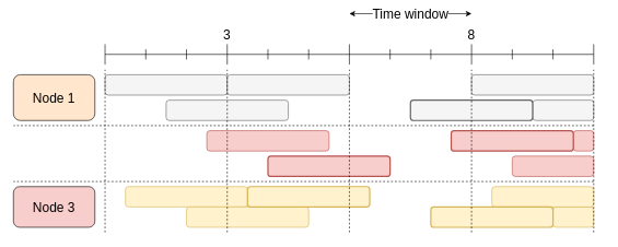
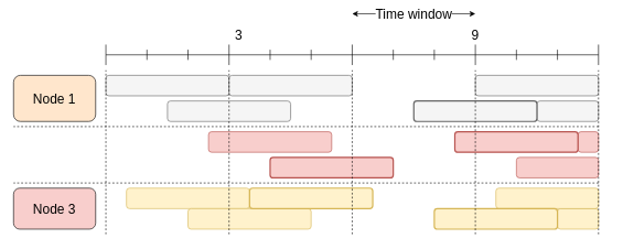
  <mxCell id="0" />
  <mxCell id="1" parent="0" />
  <mxCell id="2" value="" style="group;aspect=fixed;fontSize=20;" vertex="1" connectable="0" parent="1"><mxGeometry x="20" width="900" height="333.62" as="geometry" y="20" /></mxCell>
  <mxCell id="3" value="" style="endArrow=none;html=1;rounded=0;fontSize=20;" parent="2" edge="1"><mxGeometry width="50" height="50" relative="1" as="geometry"><mxPoint x="139.655" y="62.069" as="sourcePoint" /><mxPoint x="884.483" y="62.069" as="targetPoint" /></mxGeometry></mxCell>
  <mxCell id="4" value="" style="endArrow=none;html=1;rounded=0;fontSize=20;" parent="2" edge="1"><mxGeometry width="50" height="50" relative="1" as="geometry"><mxPoint x="139.655" y="46.552" as="sourcePoint" /><mxPoint x="139.655" y="77.586" as="targetPoint" /></mxGeometry></mxCell>
  <mxCell id="5" value="" style="endArrow=none;html=1;rounded=0;fontSize=20;" parent="2" edge="1"><mxGeometry width="50" height="50" relative="1" as="geometry"><mxPoint x="325.862" y="46.552" as="sourcePoint" /><mxPoint x="325.862" y="77.586" as="targetPoint" /></mxGeometry></mxCell>
  <mxCell id="6" value="" style="endArrow=none;html=1;rounded=0;fontSize=20;" parent="2" edge="1"><mxGeometry width="50" height="50" relative="1" as="geometry"><mxPoint x="201.724" y="54.31" as="sourcePoint" /><mxPoint x="201.724" y="69.827" as="targetPoint" /></mxGeometry></mxCell>
  <mxCell id="7" value="" style="endArrow=none;html=1;rounded=0;fontSize=20;" parent="2" edge="1"><mxGeometry width="50" height="50" relative="1" as="geometry"><mxPoint x="263.793" y="54.31" as="sourcePoint" /><mxPoint x="263.793" y="69.827" as="targetPoint" /></mxGeometry></mxCell>
- <mxCell id="8" value="3" style="text;html=1;strokeColor=none;fillColor=none;align=center;verticalAlign=middle;whiteSpace=wrap;rounded=0;container=0;fontSize=20;" parent="2" vertex="1"><mxGeometry x="310.345" y="15.517" width="31.034" height="31.034" as="geometry" /></mxCell>
- <mxCell id="9" value="8" style="text;html=1;strokeColor=none;fillColor=none;align=center;verticalAlign=middle;whiteSpace=wrap;rounded=0;container=0;fontSize=20;" parent="2" vertex="1"><mxGeometry x="682.759" y="15.517" width="31.034" height="31.034" as="geometry" /></mxCell>
+ <mxCell id="8" value="3" style="text;html=1;strokeColor=none;fillColor=none;align=center;verticalAlign=middle;whiteSpace=wrap;rounded=0;container=0;fontSize=20;" parent="2" vertex="1"><mxGeometry x="325.345" y="15.517" width="31.034" height="31.034" as="geometry" /></mxCell>
+ <mxCell id="9" value="9" style="text;html=1;strokeColor=none;fillColor=none;align=center;verticalAlign=middle;whiteSpace=wrap;rounded=0;container=0;fontSize=20;" parent="2" vertex="1"><mxGeometry x="682.759" y="15.517" width="31.034" height="31.034" as="geometry" /></mxCell>
  <mxCell id="10" value="Time window" style="endArrow=classic;startArrow=classic;html=1;rounded=0;fontSize=20;" parent="2" edge="1"><mxGeometry width="50" height="50" relative="1" as="geometry"><mxPoint x="512.069" as="sourcePoint" /><mxPoint x="698.276" as="targetPoint" /></mxGeometry></mxCell>
  <mxCell id="11" value="" style="rounded=1;whiteSpace=wrap;html=1;fillColor=#f5f5f5;strokeColor=#666666;fontColor=#333333;container=0;fontSize=20;" parent="2" vertex="1"><mxGeometry x="139.655" y="93.103" width="186.207" height="31.034" as="geometry" /></mxCell>
  <mxCell id="12" value="" style="rounded=1;whiteSpace=wrap;html=1;fillColor=#f5f5f5;strokeColor=#666666;fontColor=#333333;container=0;fontSize=20;" parent="2" vertex="1"><mxGeometry x="325.862" y="93.103" width="186.207" height="31.034" as="geometry" /></mxCell>
  <mxCell id="13" value="" style="rounded=1;whiteSpace=wrap;html=1;fillColor=#f5f5f5;strokeColor=#666666;fontColor=#333333;container=0;fontSize=20;" parent="2" vertex="1"><mxGeometry x="698.276" y="93.103" width="186.207" height="31.034" as="geometry" /></mxCell>
  <mxCell id="14" value="" style="rounded=1;whiteSpace=wrap;html=1;fillColor=#f5f5f5;strokeColor=#666666;fontColor=#333333;container=0;fontSize=20;" parent="2" vertex="1"><mxGeometry x="232.759" y="131.896" width="186.207" height="31.034" as="geometry" /></mxCell>
  <mxCell id="15" value="" style="rounded=1;whiteSpace=wrap;html=1;fillColor=#f8cecc;strokeColor=#b85450;container=0;fontSize=20;" parent="2" vertex="1"><mxGeometry x="294.828" y="178.448" width="186.207" height="31.034" as="geometry" /></mxCell>
  <mxCell id="16" value="" style="rounded=1;whiteSpace=wrap;html=1;fillColor=#fff2cc;strokeColor=#d6b656;container=0;fontSize=20;" parent="2" vertex="1"><mxGeometry x="170.69" y="263.793" width="186.207" height="31.034" as="geometry" /></mxCell>
  <mxCell id="17" value="" style="rounded=1;whiteSpace=wrap;html=1;fillColor=#fff2cc;strokeColor=#d6b656;container=0;fontSize=20;" parent="2" vertex="1"><mxGeometry x="263.793" y="294.827" width="186.207" height="31.034" as="geometry" /></mxCell>
  <mxCell id="18" value="" style="rounded=1;whiteSpace=wrap;html=1;fillColor=#fff2cc;strokeColor=#d6b656;container=0;fontSize=20;" parent="2" vertex="1"><mxGeometry x="822.414" y="294.827" width="62.069" height="31.034" as="geometry" /></mxCell>
  <mxCell id="19" value="" style="rounded=1;whiteSpace=wrap;html=1;fillColor=#f8cecc;strokeColor=#b85450;container=0;fontSize=20;" parent="2" vertex="1"><mxGeometry x="760.345" y="217.241" width="124.138" height="31.034" as="geometry" /></mxCell>
  <mxCell id="20" value="" style="rounded=1;whiteSpace=wrap;html=1;fillColor=#f5f5f5;strokeColor=#666666;fontColor=#333333;container=0;fontSize=20;" parent="2" vertex="1"><mxGeometry x="791.379" y="131.896" width="93.103" height="31.034" as="geometry" /></mxCell>
  <mxCell id="21" value="" style="rounded=1;whiteSpace=wrap;html=1;fillColor=#f8cecc;strokeColor=#b85450;container=0;fontSize=20;" parent="2" vertex="1"><mxGeometry x="853.448" y="178.448" width="31.034" height="31.034" as="geometry" /></mxCell>
  <mxCell id="22" value="" style="rounded=1;whiteSpace=wrap;html=1;fillColor=#fff2cc;strokeColor=#d6b656;container=0;fontSize=20;" parent="2" vertex="1"><mxGeometry x="729.31" y="263.793" width="155.172" height="31.034" as="geometry" /></mxCell>
  <mxCell id="23" value="Node 1" style="rounded=1;whiteSpace=wrap;html=1;container=0;fontSize=20;fillColor=#ffe6cc;" parent="2" vertex="1"><mxGeometry y="93.103" width="124.138" height="69.827" as="geometry" /></mxCell>
  <mxCell id="24" value="Node 3" style="rounded=1;whiteSpace=wrap;html=1;container=0;fontSize=20;fillColor=#f8cecc;" parent="2" vertex="1"><mxGeometry y="263.793" width="124.138" height="62.069" as="geometry" /></mxCell>
  <mxCell id="25" value="" style="rounded=1;whiteSpace=wrap;html=1;fillColor=#fff2cc;strokeColor=#d6b656;glass=0;sketch=0;strokeWidth=2;container=0;fontSize=20;" parent="2" vertex="1"><mxGeometry x="636.207" y="294.827" width="186.207" height="31.034" as="geometry" /></mxCell>
  <mxCell id="26" value="" style="rounded=1;whiteSpace=wrap;html=1;fillColor=#f5f5f5;strokeColor=#666666;fontColor=#333333;glass=0;sketch=0;strokeWidth=2;container=0;fontSize=20;" parent="2" vertex="1"><mxGeometry x="605.172" y="131.896" width="186.207" height="31.034" as="geometry" /></mxCell>
  <mxCell id="27" value="" style="rounded=1;whiteSpace=wrap;html=1;fillColor=#f8cecc;strokeColor=#b85450;glass=0;sketch=0;strokeWidth=2;container=0;fontSize=20;" parent="2" vertex="1"><mxGeometry x="667.241" y="178.448" width="186.207" height="31.034" as="geometry" /></mxCell>
  <mxCell id="28" value="" style="rounded=1;whiteSpace=wrap;html=1;fillColor=#fff2cc;strokeColor=#d6b656;glass=0;sketch=0;strokeWidth=2;container=0;fontSize=20;" parent="2" vertex="1"><mxGeometry x="356.897" y="263.793" width="186.207" height="31.034" as="geometry" /></mxCell>
  <mxCell id="29" value="" style="rounded=1;whiteSpace=wrap;html=1;fillColor=#f8cecc;strokeColor=#b85450;glass=0;sketch=0;strokeWidth=2;container=0;fontSize=20;" parent="2" vertex="1"><mxGeometry x="387.931" y="217.241" width="186.207" height="31.034" as="geometry" /></mxCell>
  <mxCell id="30" value="" style="endArrow=none;dashed=1;html=1;rounded=0;fontSize=20;" parent="2" edge="1"><mxGeometry width="50" height="50" relative="1" as="geometry"><mxPoint x="512.069" y="333.62" as="sourcePoint" /><mxPoint x="512.069" y="85.345" as="targetPoint" /></mxGeometry></mxCell>
  <mxCell id="31" value="" style="endArrow=none;dashed=1;html=1;rounded=0;fontSize=20;" parent="2" edge="1"><mxGeometry width="50" height="50" relative="1" as="geometry"><mxPoint x="698.276" y="333.62" as="sourcePoint" /><mxPoint x="698.276" y="85.345" as="targetPoint" /></mxGeometry></mxCell>
  <mxCell id="32" value="" style="endArrow=none;dashed=1;html=1;rounded=0;fontSize=20;" parent="2" edge="1"><mxGeometry width="50" height="50" relative="1" as="geometry"><mxPoint x="884.483" y="333.62" as="sourcePoint" /><mxPoint x="884.483" y="85.345" as="targetPoint" /></mxGeometry></mxCell>
  <mxCell id="33" value="" style="endArrow=none;dashed=1;html=1;rounded=0;fontSize=20;" parent="2" edge="1"><mxGeometry width="50" height="50" relative="1" as="geometry"><mxPoint x="325.862" y="333.62" as="sourcePoint" /><mxPoint x="325.862" y="85.345" as="targetPoint" /></mxGeometry></mxCell>
  <mxCell id="34" value="" style="endArrow=none;dashed=1;html=1;rounded=0;fontSize=20;" parent="2" edge="1"><mxGeometry width="50" height="50" relative="1" as="geometry"><mxPoint x="139.655" y="333.62" as="sourcePoint" /><mxPoint x="139.655" y="85.345" as="targetPoint" /></mxGeometry></mxCell>
  <mxCell id="35" value="" style="endArrow=none;dashed=1;html=1;rounded=0;fontSize=20;" parent="2" edge="1"><mxGeometry width="50" height="50" relative="1" as="geometry"><mxPoint x="884.483" y="170.689" as="sourcePoint" /><mxPoint y="170.689" as="targetPoint" /></mxGeometry></mxCell>
  <mxCell id="36" value="" style="endArrow=none;dashed=1;html=1;rounded=0;fontSize=20;" parent="2" edge="1"><mxGeometry width="50" height="50" relative="1" as="geometry"><mxPoint x="884.483" y="256.034" as="sourcePoint" /><mxPoint y="256.034" as="targetPoint" /></mxGeometry></mxCell>
  <mxCell id="37" value="" style="endArrow=none;html=1;rounded=0;fontSize=20;" parent="2" edge="1"><mxGeometry width="50" height="50" relative="1" as="geometry"><mxPoint x="698.276" y="46.552" as="sourcePoint" /><mxPoint x="698.276" y="77.586" as="targetPoint" /></mxGeometry></mxCell>
  <mxCell id="38" value="" style="endArrow=none;html=1;rounded=0;fontSize=20;" parent="2" edge="1"><mxGeometry width="50" height="50" relative="1" as="geometry"><mxPoint x="574.138" y="54.31" as="sourcePoint" /><mxPoint x="574.138" y="69.827" as="targetPoint" /></mxGeometry></mxCell>
  <mxCell id="39" value="" style="endArrow=none;html=1;rounded=0;fontSize=20;" parent="2" edge="1"><mxGeometry width="50" height="50" relative="1" as="geometry"><mxPoint x="636.207" y="54.31" as="sourcePoint" /><mxPoint x="636.207" y="69.827" as="targetPoint" /></mxGeometry></mxCell>
  <mxCell id="40" value="" style="endArrow=none;html=1;rounded=0;fontSize=20;" parent="2" edge="1"><mxGeometry width="50" height="50" relative="1" as="geometry"><mxPoint x="884.483" y="46.552" as="sourcePoint" /><mxPoint x="884.483" y="77.586" as="targetPoint" /></mxGeometry></mxCell>
  <mxCell id="41" value="" style="endArrow=none;html=1;rounded=0;fontSize=20;" parent="2" edge="1"><mxGeometry width="50" height="50" relative="1" as="geometry"><mxPoint x="760.345" y="54.31" as="sourcePoint" /><mxPoint x="760.345" y="69.827" as="targetPoint" /></mxGeometry></mxCell>
  <mxCell id="42" value="" style="endArrow=none;html=1;rounded=0;fontSize=20;" parent="2" edge="1"><mxGeometry width="50" height="50" relative="1" as="geometry"><mxPoint x="822.414" y="54.31" as="sourcePoint" /><mxPoint x="822.414" y="69.827" as="targetPoint" /></mxGeometry></mxCell>
  <mxCell id="43" value="" style="endArrow=none;html=1;rounded=0;fontSize=20;" parent="2" edge="1"><mxGeometry width="50" height="50" relative="1" as="geometry"><mxPoint x="512.069" y="46.552" as="sourcePoint" /><mxPoint x="512.069" y="77.586" as="targetPoint" /></mxGeometry></mxCell>
  <mxCell id="44" value="" style="endArrow=none;html=1;rounded=0;fontSize=20;" parent="2" edge="1"><mxGeometry width="50" height="50" relative="1" as="geometry"><mxPoint x="387.931" y="54.31" as="sourcePoint" /><mxPoint x="387.931" y="69.827" as="targetPoint" /></mxGeometry></mxCell>
  <mxCell id="45" value="" style="endArrow=none;html=1;rounded=0;fontSize=20;" parent="2" edge="1"><mxGeometry width="50" height="50" relative="1" as="geometry"><mxPoint x="450" y="54.31" as="sourcePoint" /><mxPoint x="450" y="69.827" as="targetPoint" /></mxGeometry></mxCell>
